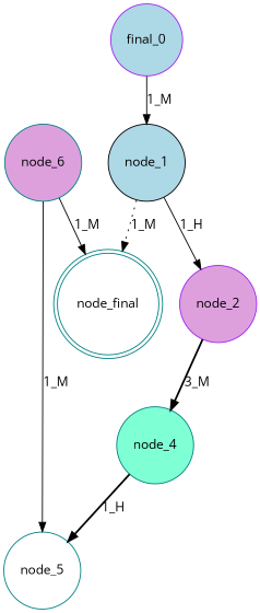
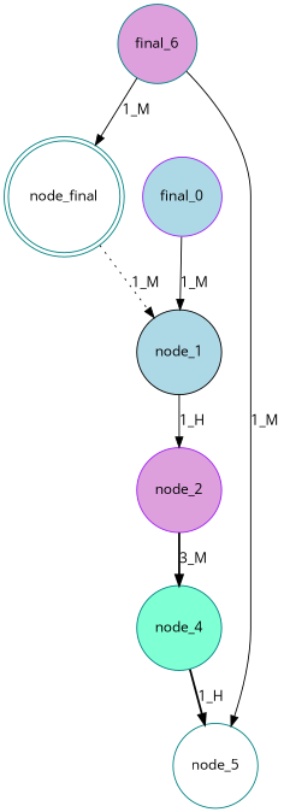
  digraph {
    fontname="Open Sans"
    node [color=teal fillcolor=white fontname="Open Sans" shape=circle style=filled]
    edge [fontname="Open Sans" style=solid]
    node_final [shape=doublecircle]
    n2 [color=purple fillcolor=lightblue label=final_0]
    node_1 [color=black fillcolor=lightblue]
    node_2 [color=purple fillcolor=plum]
    node_4 [fillcolor=aquamarine]
    node_5
-   node_6 [fillcolor=plum]
+   node_6 [fillcolor=plum label=final_6]
    n2 -> node_1 [label="1_M"]
-   node_1 -> node_final [label="1_M" style=dotted]
+   node_final -> node_1 [label="1_M" style=dotted]
    node_1 -> node_2 [label="1_H"]
    node_2 -> node_4 [label="3_M" style=bold]
    node_4 -> node_5 [label="1_H" style=bold]
    node_6 -> node_final [label="1_M"]
    node_6 -> node_5 [label="1_M"]
  }
